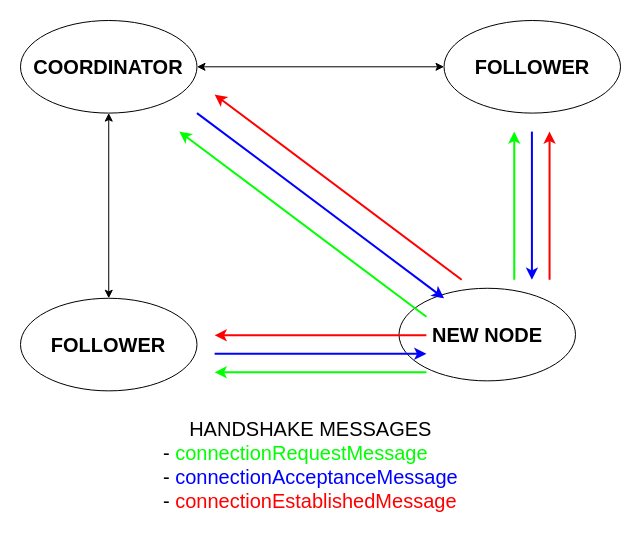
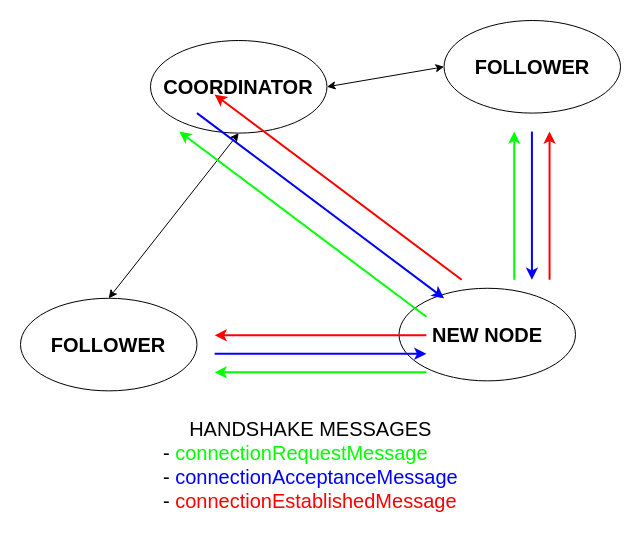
  <mxCell id="0" />
  <mxCell id="1" parent="0" />
  <mxCell id="2" value="" style="group" parent="1" vertex="1" connectable="0"><mxGeometry width="600" height="500" as="geometry" x="20" y="20" /></mxCell>
- <mxCell id="3" value="&lt;b&gt;&lt;font style=&quot;font-size: 20px;&quot;&gt;COORDINATOR&lt;/font&gt;&lt;/b&gt;" style="ellipse;whiteSpace=wrap;html=1;" parent="2" vertex="1"><mxGeometry width="176.471" height="92.593" as="geometry" /></mxCell>
+ <mxCell id="3" value="&lt;b&gt;&lt;font style=&quot;font-size: 20px;&quot;&gt;COORDINATOR&lt;/font&gt;&lt;/b&gt;" style="ellipse;whiteSpace=wrap;html=1;" parent="2" vertex="1"><mxGeometry x="130" y="20" width="176.471" height="92.593" as="geometry" /></mxCell>
  <mxCell id="4" value="&lt;b&gt;&lt;font style=&quot;font-size: 20px;&quot;&gt;FOLLOWER&lt;/font&gt;&lt;/b&gt;" style="ellipse;whiteSpace=wrap;html=1;" parent="2" vertex="1"><mxGeometry x="423.529" width="176.471" height="92.593" as="geometry" /></mxCell>
  <mxCell id="5" value="&lt;b&gt;&lt;font style=&quot;font-size: 20px;&quot;&gt;FOLLOWER&lt;/font&gt;&lt;/b&gt;" style="ellipse;whiteSpace=wrap;html=1;" parent="2" vertex="1"><mxGeometry y="277.778" width="176.471" height="92.593" as="geometry" /></mxCell>
  <mxCell id="6" value="&lt;b&gt;&lt;font style=&quot;font-size: 20px;&quot;&gt;NEW NODE&lt;/font&gt;&lt;/b&gt;" style="ellipse;whiteSpace=wrap;html=1;" parent="2" vertex="1"><mxGeometry x="378.529" y="267.778" width="176.471" height="92.593" as="geometry" /></mxCell>
  <mxCell id="7" value="" style="endArrow=classic;startArrow=classic;html=1;rounded=0;entryX=1;entryY=0.5;entryDx=0;entryDy=0;exitX=0;exitY=0.5;exitDx=0;exitDy=0;" parent="2" source="4" target="3" edge="1"><mxGeometry width="50" height="50" relative="1" as="geometry"><mxPoint x="617.647" y="388.889" as="sourcePoint" /><mxPoint x="705.882" y="296.296" as="targetPoint" /></mxGeometry></mxCell>
  <mxCell id="8" value="" style="endArrow=classic;startArrow=classic;html=1;rounded=0;entryX=0.5;entryY=1;entryDx=0;entryDy=0;exitX=0.5;exitY=0;exitDx=0;exitDy=0;" parent="2" source="5" target="3" edge="1"><mxGeometry width="50" height="50" relative="1" as="geometry"><mxPoint x="617.647" y="388.889" as="sourcePoint" /><mxPoint x="705.882" y="296.296" as="targetPoint" /></mxGeometry></mxCell>
  <mxCell id="9" value="" style="endArrow=classic;html=1;rounded=0;exitX=0.5;exitY=0;exitDx=0;exitDy=0;strokeColor=#00FF00;strokeWidth=2;" parent="2" edge="1"><mxGeometry width="50" height="50" relative="1" as="geometry"><mxPoint x="493.765" y="259.259" as="sourcePoint" /><mxPoint x="493.765" y="111.111" as="targetPoint" /></mxGeometry></mxCell>
  <mxCell id="10" value="&lt;div style=&quot;text-align: center; font-size: 20px;&quot;&gt;&lt;font style=&quot;font-size: 20px;&quot;&gt;HANDSHAKE MESSAGES&lt;/font&gt;&lt;/div&gt;&lt;div style=&quot;font-size: 20px;&quot;&gt;&lt;font style=&quot;font-size: 20px;&quot;&gt;&lt;span style=&quot;background-color: initial;&quot;&gt;- &lt;/span&gt;&lt;font style=&quot;background-color: initial; font-size: 20px;&quot; color=&quot;#00ff00&quot;&gt;connectionRequestMessage&lt;/font&gt;&lt;/font&gt;&lt;/div&gt;&lt;font style=&quot;font-size: 20px;&quot;&gt;- &lt;font style=&quot;font-size: 20px;&quot; color=&quot;#0000ff&quot;&gt;connectionAcceptanceMessage&lt;br&gt;&lt;/font&gt;- &lt;font style=&quot;font-size: 20px;&quot; color=&quot;#ff0000&quot;&gt;connectionEstablishedMessage&lt;/font&gt;&lt;/font&gt;" style="strokeWidth=2;html=1;shape=mxgraph.flowchart.annotation_1;align=left;pointerEvents=1;strokeColor=none;" parent="2" vertex="1"><mxGeometry x="141.176" y="388.889" width="317.647" height="111.111" as="geometry" /></mxCell>
  <mxCell id="11" value="" style="endArrow=classic;html=1;rounded=0;strokeColor=#0000FF;strokeWidth=2;" parent="2" edge="1"><mxGeometry width="50" height="50" relative="1" as="geometry"><mxPoint x="511.412" y="111.111" as="sourcePoint" /><mxPoint x="511.412" y="259.259" as="targetPoint" /></mxGeometry></mxCell>
  <mxCell id="12" value="" style="endArrow=classic;html=1;rounded=0;exitX=0.5;exitY=0;exitDx=0;exitDy=0;strokeColor=#FF0000;strokeWidth=2;" parent="2" edge="1"><mxGeometry x="0.25" y="-10" width="50" height="50" relative="1" as="geometry"><mxPoint x="529.059" y="259.259" as="sourcePoint" /><mxPoint x="529.059" y="111.111" as="targetPoint" /><mxPoint as="offset" /></mxGeometry></mxCell>
  <mxCell id="13" value="" style="endArrow=classic;html=1;rounded=0;strokeColor=#00FF00;strokeWidth=2;" parent="2" edge="1"><mxGeometry width="50" height="50" relative="1" as="geometry"><mxPoint x="405.882" y="296.296" as="sourcePoint" /><mxPoint x="158.824" y="111.111" as="targetPoint" /></mxGeometry></mxCell>
  <mxCell id="14" value="" style="endArrow=classic;html=1;rounded=0;strokeColor=#0000FF;strokeWidth=2;" parent="2" edge="1"><mxGeometry width="50" height="50" relative="1" as="geometry"><mxPoint x="176.471" y="92.593" as="sourcePoint" /><mxPoint x="423.529" y="277.778" as="targetPoint" /></mxGeometry></mxCell>
  <mxCell id="15" value="" style="endArrow=classic;html=1;rounded=0;strokeColor=#FF0000;strokeWidth=2;" parent="2" edge="1"><mxGeometry x="0.25" y="-10" width="50" height="50" relative="1" as="geometry"><mxPoint x="441.176" y="259.259" as="sourcePoint" /><mxPoint x="194.118" y="74.074" as="targetPoint" /><mxPoint as="offset" /></mxGeometry></mxCell>
  <mxCell id="16" value="" style="endArrow=classic;html=1;rounded=0;strokeColor=#00FF00;strokeWidth=2;" parent="2" edge="1"><mxGeometry width="50" height="50" relative="1" as="geometry"><mxPoint x="405.882" y="351.852" as="sourcePoint" /><mxPoint x="194.118" y="351.852" as="targetPoint" /></mxGeometry></mxCell>
  <mxCell id="17" value="" style="endArrow=classic;html=1;rounded=0;strokeColor=#0000FF;strokeWidth=2;" parent="2" edge="1"><mxGeometry width="50" height="50" relative="1" as="geometry"><mxPoint x="194.118" y="333.333" as="sourcePoint" /><mxPoint x="405.882" y="333.333" as="targetPoint" /></mxGeometry></mxCell>
  <mxCell id="18" value="" style="endArrow=classic;html=1;rounded=0;strokeColor=#FF0000;strokeWidth=2;" parent="2" edge="1"><mxGeometry x="0.25" y="-10" width="50" height="50" relative="1" as="geometry"><mxPoint x="405.882" y="314.815" as="sourcePoint" /><mxPoint x="194.118" y="314.815" as="targetPoint" /><mxPoint as="offset" /></mxGeometry></mxCell>
